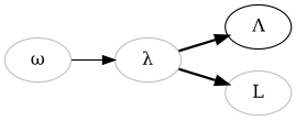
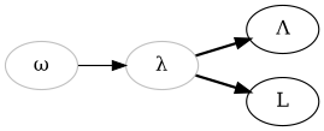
  digraph {
    rankdir=LR
    edge [style=bold]
    n1 [color=grey label="ω"]
    n2 [color=grey label="λ"]
    n3 [label="Λ"]
-   L [color=grey]
+   L
    n1 -> n2 [style=solid]
    n2 -> n3
    n2 -> L
  }
